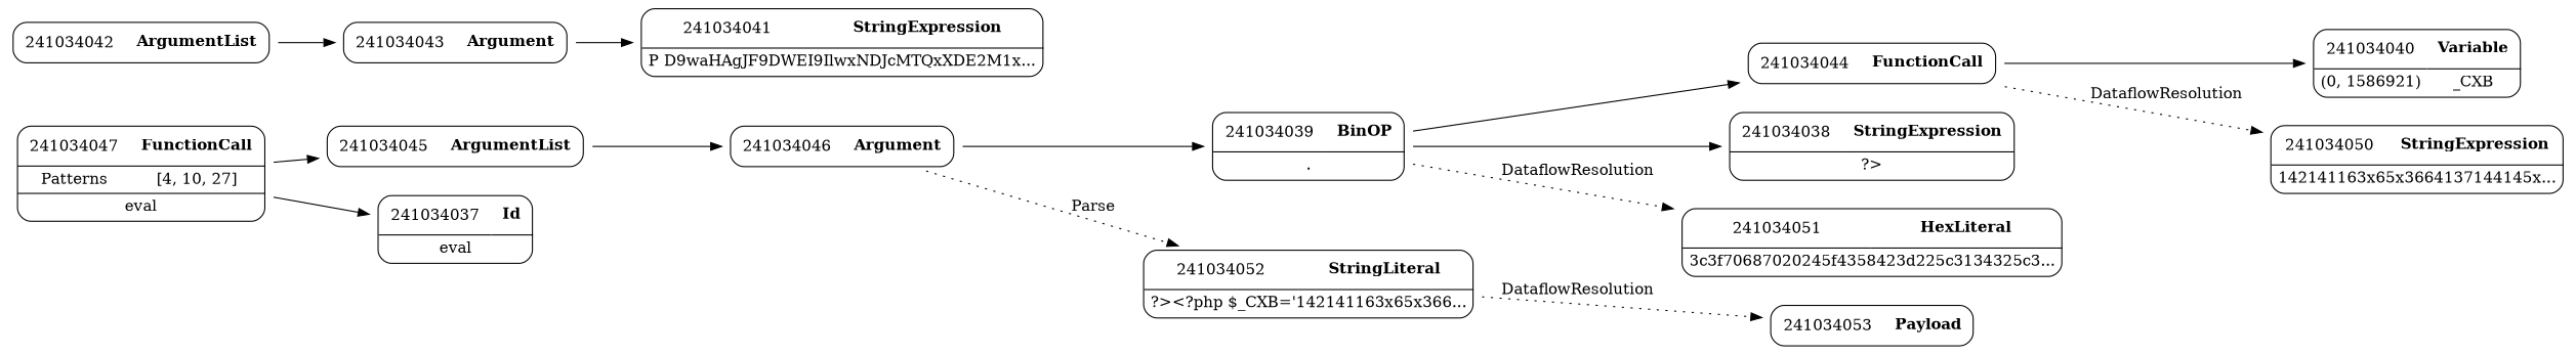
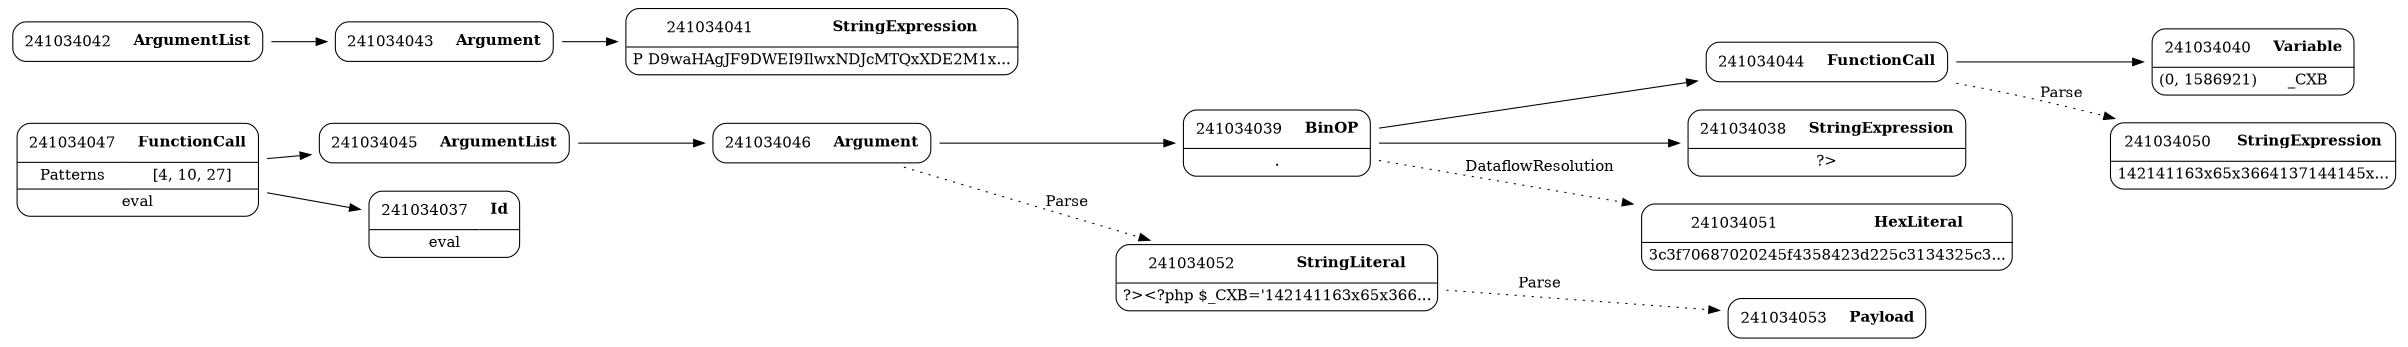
  digraph {
    rankdir=LR
    node [shape=none]
    edge [weight=2]
    n1 [label=<<TABLE border='1' cellspacing='0' cellpadding='10' style='rounded' ><TR><TD border='0'>241034045</TD><TD border='0'><B>ArgumentList</B></TD></TR></TABLE>>]
    n2 [label=<<TABLE border='1' cellspacing='0' cellpadding='10' style='rounded' ><TR><TD border='0'>241034046</TD><TD border='0'><B>Argument</B></TD></TR></TABLE>>]
    n3 [label=<<TABLE border='1' cellspacing='0' cellpadding='10' style='rounded' ><TR><TD border='0'>241034039</TD><TD border='0'><B>BinOP</B></TD></TR><HR/><TR><TD border='0' cellpadding='5' colspan='2'>.</TD></TR></TABLE>>]
    n4 [label=<<TABLE border='1' cellspacing='0' cellpadding='10' style='rounded' ><TR><TD border='0'>241034052</TD><TD border='0'><B>StringLiteral</B></TD></TR><HR/><TR><TD border='0' cellpadding='5' colspan='2'>?&gt;&lt;?php $_CXB='142141163x65x366...</TD></TR></TABLE>>]
    n5 [label=<<TABLE border='1' cellspacing='0' cellpadding='10' style='rounded' ><TR><TD border='0'>241034044</TD><TD border='0'><B>FunctionCall</B></TD></TR></TABLE>>]
    n6 [label=<<TABLE border='1' cellspacing='0' cellpadding='10' style='rounded' ><TR><TD border='0'>241034038</TD><TD border='0'><B>StringExpression</B></TD></TR><HR/><TR><TD border='0' cellpadding='5' colspan='2'>?&gt;</TD></TR></TABLE>>]
    n7 [label=<<TABLE border='1' cellspacing='0' cellpadding='10' style='rounded' ><TR><TD border='0'>241034051</TD><TD border='0'><B>HexLiteral</B></TD></TR><HR/><TR><TD border='0' cellpadding='5' colspan='2'>3c3f70687020245f4358423d225c3134325c3...</TD></TR></TABLE>>]
    n8 [label=<<TABLE border='1' cellspacing='0' cellpadding='10' style='rounded' ><TR><TD border='0'>241034053</TD><TD border='0'><B>Payload</B></TD></TR></TABLE>>]
    n9 [label=<<TABLE border='1' cellspacing='0' cellpadding='10' style='rounded' ><TR><TD border='0'>241034040</TD><TD border='0'><B>Variable</B></TD></TR><HR/><TR><TD border='0' cellpadding='5'>(0, 1586921)</TD><TD border='0' cellpadding='5'>_CXB</TD></TR></TABLE>>]
    n10 [label=<<TABLE border='1' cellspacing='0' cellpadding='10' style='rounded' ><TR><TD border='0'>241034050</TD><TD border='0'><B>StringExpression</B></TD></TR><HR/><TR><TD border='0' cellpadding='5' colspan='2'>142141163x65x3664137144145x...</TD></TR></TABLE>>]
    n11 [label=<<TABLE border='1' cellspacing='0' cellpadding='10' style='rounded' ><TR><TD border='0'>241034042</TD><TD border='0'><B>ArgumentList</B></TD></TR></TABLE>>]
    n12 [label=<<TABLE border='1' cellspacing='0' cellpadding='10' style='rounded' ><TR><TD border='0'>241034043</TD><TD border='0'><B>Argument</B></TD></TR></TABLE>>]
    n13 [label=<<TABLE border='1' cellspacing='0' cellpadding='10' style='rounded' ><TR><TD border='0'>241034041</TD><TD border='0'><B>StringExpression</B></TD></TR><HR/><TR><TD border='0' cellpadding='5' colspan='2'>P D9waHAgJF9DWEI9IlwxNDJcMTQxXDE2M1x...</TD></TR></TABLE>>]
    n14 [label=<<TABLE border='1' cellspacing='0' cellpadding='10' style='rounded' ><TR><TD border='0'>241034047</TD><TD border='0'><B>FunctionCall</B></TD></TR><HR/><TR><TD border='0' cellpadding='5'>Patterns</TD><TD border='0' cellpadding='5'>[4, 10, 27]</TD></TR><HR/><TR><TD border='0' cellpadding='5' colspan='2'>eval</TD></TR></TABLE>>]
    n15 [label=<<TABLE border='1' cellspacing='0' cellpadding='10' style='rounded' ><TR><TD border='0'>241034037</TD><TD border='0'><B>Id</B></TD></TR><HR/><TR><TD border='0' cellpadding='5' colspan='2'>eval</TD></TR></TABLE>>]
    n1 -> n2
    n2 -> n3
    n2 -> n4 [label=Parse style=dotted weight=""]
    n3 -> n5
    n3 -> n6
    n3 -> n7 [label=DataflowResolution style=dotted weight=""]
-   n4 -> n8 [label=DataflowResolution style=dotted weight=""]
+   n4 -> n8 [label=Parse style=dotted weight=""]
    n5 -> n9
-   n5 -> n10 [label=DataflowResolution style=dotted weight=""]
+   n5 -> n10 [label=Parse style=dotted weight=""]
    n11 -> n12
    n12 -> n13
    n14 -> n1
    n14 -> n15
  }
